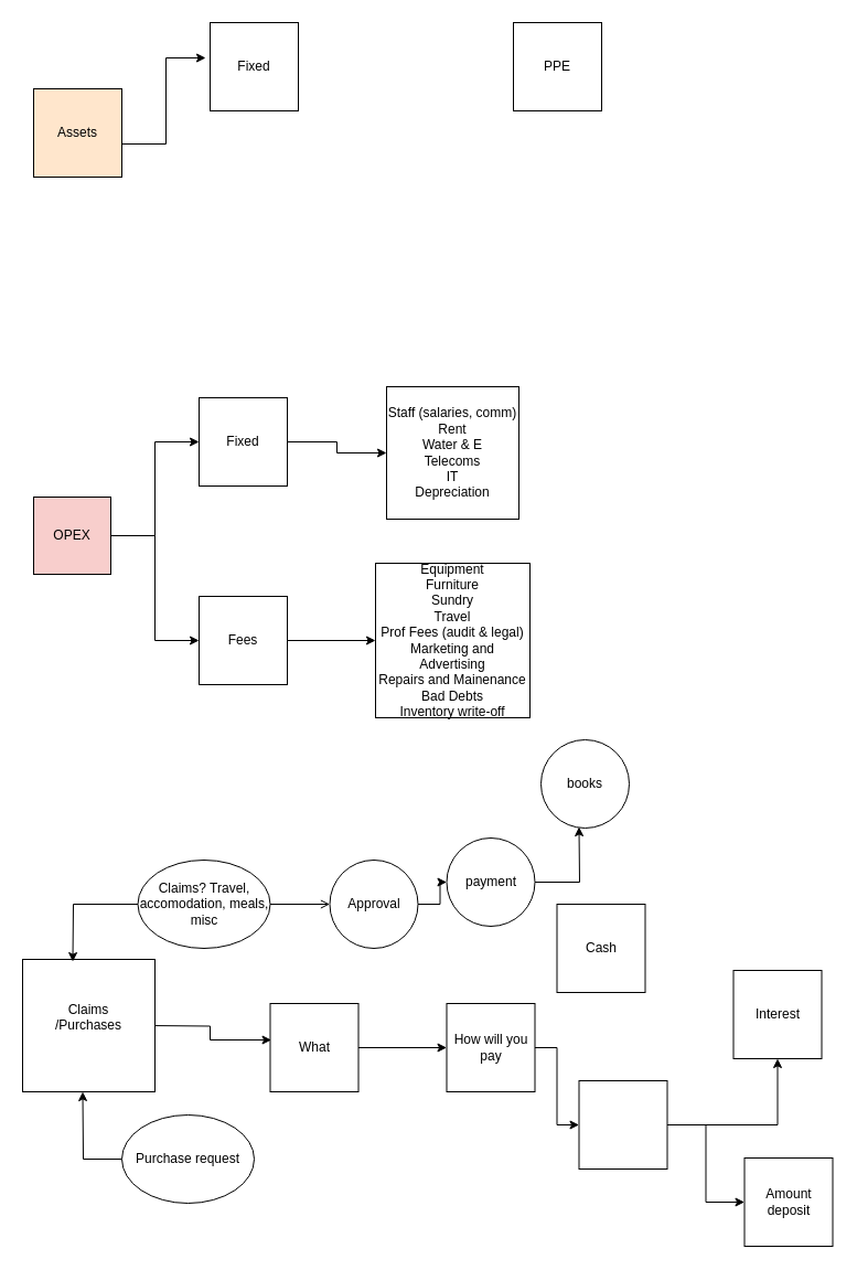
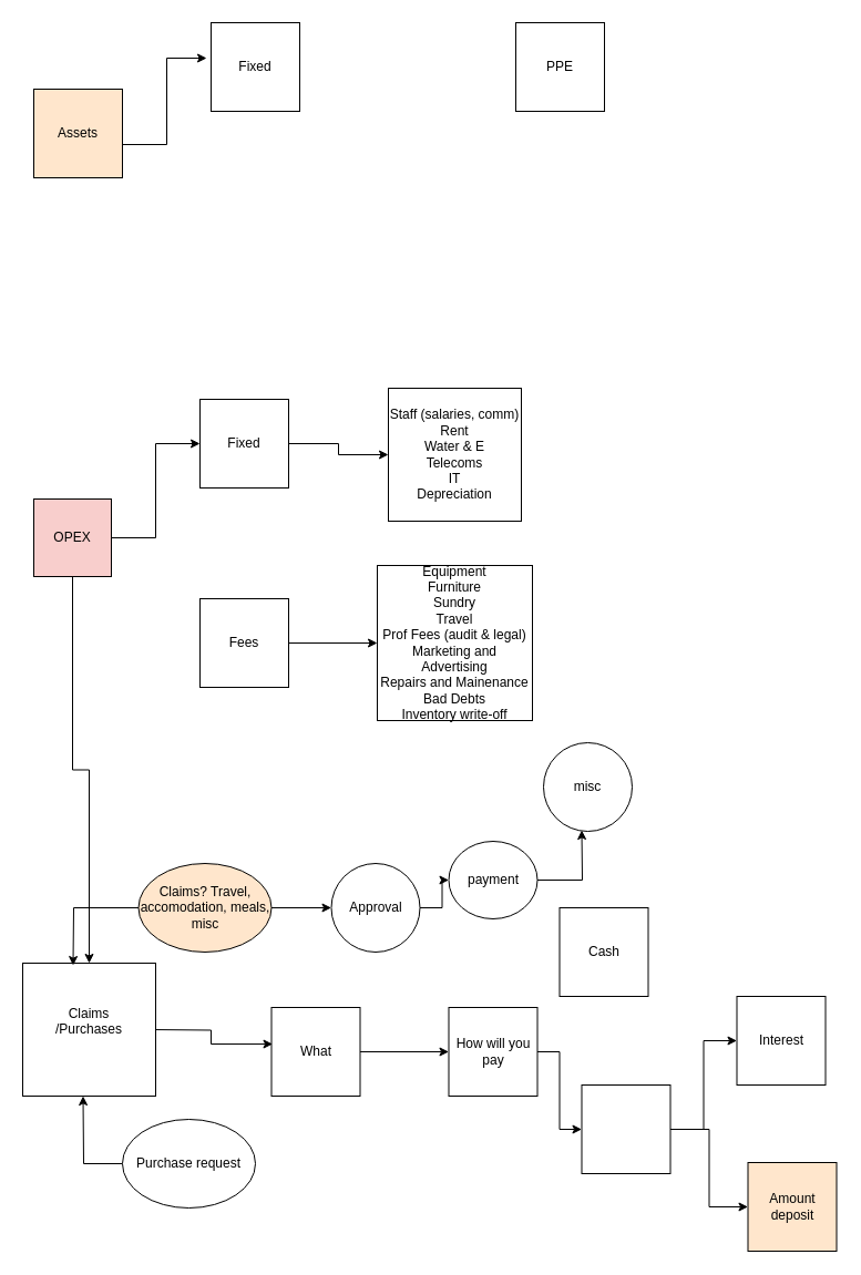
  <mxCell id="0" />
  <mxCell id="1" parent="0" />
  <mxCell id="2" style="edgeStyle=orthogonalEdgeStyle;rounded=0;orthogonalLoop=1;jettySize=auto;html=1;exitX=1;exitY=0.5;exitDx=0;exitDy=0;entryX=-0.05;entryY=0.4;entryDx=0;entryDy=0;entryPerimeter=0;" parent="1" source="3" target="4" edge="1"><mxGeometry relative="1" as="geometry"><Array as="points"><mxPoint x="110" y="130" /><mxPoint x="150" y="130" /><mxPoint x="150" y="52" /></Array></mxGeometry></mxCell>
  <mxCell id="3" value="Assets" style="whiteSpace=wrap;html=1;aspect=fixed;fillColor=#ffe6cc;" parent="1" vertex="1"><mxGeometry x="30" y="80" width="80" height="80" as="geometry" /></mxCell>
  <mxCell id="4" value="Fixed" style="whiteSpace=wrap;html=1;aspect=fixed;" parent="1" vertex="1"><mxGeometry x="190" y="20" width="80" height="80" as="geometry" /></mxCell>
  <mxCell id="5" value="PPE" style="whiteSpace=wrap;html=1;aspect=fixed;" parent="1" vertex="1"><mxGeometry x="465" y="20" width="80" height="80" as="geometry" /></mxCell>
  <mxCell id="6" style="edgeStyle=orthogonalEdgeStyle;rounded=0;orthogonalLoop=1;jettySize=auto;html=1;entryX=0;entryY=0.5;entryDx=0;entryDy=0;" parent="1" source="8" target="10" edge="1"><mxGeometry relative="1" as="geometry" /></mxCell>
- <mxCell id="7" style="edgeStyle=orthogonalEdgeStyle;rounded=0;orthogonalLoop=1;jettySize=auto;html=1;entryX=0;entryY=0.5;entryDx=0;entryDy=0;" parent="1" source="8" target="12" edge="1"><mxGeometry relative="1" as="geometry" /></mxCell>
+ <mxCell id="7" style="edgeStyle=orthogonalEdgeStyle;rounded=0;orthogonalLoop=1;jettySize=auto;html=1;" parent="1" source="8" target="16" edge="1"><mxGeometry relative="1" as="geometry" /></mxCell>
  <mxCell id="8" value="OPEX" style="whiteSpace=wrap;html=1;aspect=fixed;fillColor=#f8cecc;" parent="1" vertex="1"><mxGeometry x="30" y="450" width="70" height="70" as="geometry" /></mxCell>
  <mxCell id="9" style="edgeStyle=orthogonalEdgeStyle;rounded=0;orthogonalLoop=1;jettySize=auto;html=1;entryX=0;entryY=0.5;entryDx=0;entryDy=0;" parent="1" source="10" target="13" edge="1"><mxGeometry relative="1" as="geometry" /></mxCell>
  <mxCell id="10" value="Fixed" style="whiteSpace=wrap;html=1;aspect=fixed;" parent="1" vertex="1"><mxGeometry x="180" y="360" width="80" height="80" as="geometry" /></mxCell>
  <mxCell id="11" style="edgeStyle=orthogonalEdgeStyle;rounded=0;orthogonalLoop=1;jettySize=auto;html=1;entryX=0;entryY=0.5;entryDx=0;entryDy=0;" parent="1" source="12" target="14" edge="1"><mxGeometry relative="1" as="geometry" /></mxCell>
  <mxCell id="12" value="Fees" style="whiteSpace=wrap;html=1;aspect=fixed;" parent="1" vertex="1"><mxGeometry x="180" y="540" width="80" height="80" as="geometry" /></mxCell>
  <mxCell id="13" value="Staff (salaries, comm)&lt;br&gt;Rent&lt;br&gt;Water &amp;amp; E&lt;br&gt;Telecoms&lt;br&gt;IT&lt;br&gt;Depreciation" style="whiteSpace=wrap;html=1;aspect=fixed;" parent="1" vertex="1"><mxGeometry x="350" y="350" width="120" height="120" as="geometry" /></mxCell>
  <mxCell id="14" value="Equipment&lt;br&gt;Furniture&lt;br&gt;Sundry&lt;br&gt;Travel&lt;br&gt;Prof Fees (audit &amp;amp; legal)&lt;br&gt;Marketing and Advertising&lt;br&gt;Repairs and Mainenance&lt;br&gt;Bad Debts&lt;br&gt;Inventory write-off" style="whiteSpace=wrap;html=1;aspect=fixed;" parent="1" vertex="1"><mxGeometry x="340" y="510" width="140" height="140" as="geometry" /></mxCell>
  <mxCell id="15" style="edgeStyle=orthogonalEdgeStyle;rounded=0;orthogonalLoop=1;jettySize=auto;html=1;entryX=0.013;entryY=0.413;entryDx=0;entryDy=0;entryPerimeter=0;" edge="1" parent="1" target="18"><mxGeometry relative="1" as="geometry"><mxPoint x="134.5" y="929" as="sourcePoint" /></mxGeometry></mxCell>
  <mxCell id="16" value="Claims&lt;br&gt;/Purchases&lt;br&gt;&lt;br&gt;" style="whiteSpace=wrap;html=1;aspect=fixed;" vertex="1" parent="1"><mxGeometry x="20" y="869" width="120" height="120" as="geometry" /></mxCell>
  <mxCell id="17" value="" style="edgeStyle=orthogonalEdgeStyle;rounded=0;orthogonalLoop=1;jettySize=auto;html=1;" edge="1" parent="1" source="18" target="20"><mxGeometry relative="1" as="geometry" /></mxCell>
  <mxCell id="18" value="What" style="whiteSpace=wrap;html=1;aspect=fixed;" vertex="1" parent="1"><mxGeometry x="244.5" y="909" width="80" height="80" as="geometry" /></mxCell>
  <mxCell id="19" style="edgeStyle=orthogonalEdgeStyle;rounded=0;orthogonalLoop=1;jettySize=auto;html=1;entryX=0;entryY=0.5;entryDx=0;entryDy=0;" edge="1" parent="1" source="20" target="24"><mxGeometry relative="1" as="geometry" /></mxCell>
  <mxCell id="20" value="How will you pay" style="whiteSpace=wrap;html=1;aspect=fixed;" vertex="1" parent="1"><mxGeometry x="404.5" y="909" width="80" height="80" as="geometry" /></mxCell>
  <mxCell id="21" value="Cash" style="whiteSpace=wrap;html=1;aspect=fixed;" vertex="1" parent="1"><mxGeometry x="504.5" y="819" width="80" height="80" as="geometry" /></mxCell>
  <mxCell id="22" value="" style="edgeStyle=orthogonalEdgeStyle;rounded=0;orthogonalLoop=1;jettySize=auto;html=1;" edge="1" parent="1" source="24" target="26"><mxGeometry relative="1" as="geometry" /></mxCell>
  <mxCell id="23" value="" style="edgeStyle=orthogonalEdgeStyle;rounded=0;orthogonalLoop=1;jettySize=auto;html=1;" edge="1" parent="1" source="24" target="25"><mxGeometry relative="1" as="geometry" /></mxCell>
  <mxCell id="24" value="" style="whiteSpace=wrap;html=1;aspect=fixed;" vertex="1" parent="1"><mxGeometry x="524.5" y="979" width="80" height="80" as="geometry" /></mxCell>
- <mxCell id="25" value="Amount deposit" style="whiteSpace=wrap;html=1;aspect=fixed;" vertex="1" parent="1"><mxGeometry x="674.5" y="1049" width="80" height="80" as="geometry" /></mxCell>
- <mxCell id="26" value="Interest" style="whiteSpace=wrap;html=1;aspect=fixed;" vertex="1" parent="1"><mxGeometry x="664.5" y="879" width="80" height="80" as="geometry" /></mxCell>
+ <mxCell id="25" value="Amount deposit" style="whiteSpace=wrap;html=1;aspect=fixed;fillColor=#ffe6cc;" vertex="1" parent="1"><mxGeometry x="674.5" y="1049" width="80" height="80" as="geometry" /></mxCell>
+ <mxCell id="26" value="Interest" style="whiteSpace=wrap;html=1;aspect=fixed;" vertex="1" parent="1"><mxGeometry x="664.5" y="899" width="80" height="80" as="geometry" /></mxCell>
  <mxCell id="27" style="edgeStyle=orthogonalEdgeStyle;rounded=0;orthogonalLoop=1;jettySize=auto;html=1;entryX=0.425;entryY=0.017;entryDx=0;entryDy=0;entryPerimeter=0;" edge="1" parent="1" source="29"><mxGeometry relative="1" as="geometry"><mxPoint x="65.5" y="871.04" as="targetPoint" /></mxGeometry></mxCell>
- <mxCell id="28" value="" style="edgeStyle=orthogonalEdgeStyle;rounded=0;orthogonalLoop=1;jettySize=auto;html=1;endArrow=open;" edge="1" parent="1" source="29" target="31"><mxGeometry relative="1" as="geometry" /></mxCell>
- <mxCell id="29" value="Claims? Travel, accomodation, meals, misc" style="ellipse;whiteSpace=wrap;html=1;" vertex="1" parent="1"><mxGeometry x="124.5" y="779" width="120" height="80" as="geometry" /></mxCell>
+ <mxCell id="28" value="" style="edgeStyle=orthogonalEdgeStyle;rounded=0;orthogonalLoop=1;jettySize=auto;html=1;" edge="1" parent="1" source="29" target="31"><mxGeometry relative="1" as="geometry" /></mxCell>
+ <mxCell id="29" value="Claims? Travel, accomodation, meals, misc" style="ellipse;whiteSpace=wrap;html=1;fillColor=#ffe6cc;" vertex="1" parent="1"><mxGeometry x="124.5" y="779" width="120" height="80" as="geometry" /></mxCell>
  <mxCell id="30" value="" style="edgeStyle=orthogonalEdgeStyle;rounded=0;orthogonalLoop=1;jettySize=auto;html=1;" edge="1" parent="1" source="31" target="33"><mxGeometry relative="1" as="geometry" /></mxCell>
  <mxCell id="31" value="Approval" style="ellipse;whiteSpace=wrap;html=1;aspect=fixed;" vertex="1" parent="1"><mxGeometry x="298.5" y="779" width="80" height="80" as="geometry" /></mxCell>
  <mxCell id="32" style="edgeStyle=orthogonalEdgeStyle;rounded=0;orthogonalLoop=1;jettySize=auto;html=1;" edge="1" parent="1" source="33"><mxGeometry relative="1" as="geometry"><mxPoint x="524.5" y="749" as="targetPoint" /></mxGeometry></mxCell>
- <mxCell id="33" value="payment" style="ellipse;whiteSpace=wrap;html=1;aspect=fixed;" vertex="1" parent="1"><mxGeometry x="404.5" y="759" width="80" height="80" as="geometry" /></mxCell>
- <mxCell id="34" value="books" style="ellipse;whiteSpace=wrap;html=1;aspect=fixed;" vertex="1" parent="1"><mxGeometry x="490" y="670" width="80" height="80" as="geometry" /></mxCell>
+ <mxCell id="33" value="payment" style="ellipse;whiteSpace=wrap;html=1;aspect=fixed;" vertex="1" parent="1"><mxGeometry x="404.5" y="759" width="80" height="70" as="geometry" /></mxCell>
+ <mxCell id="34" value="misc" style="ellipse;whiteSpace=wrap;html=1;aspect=fixed;" vertex="1" parent="1"><mxGeometry x="490" y="670" width="80" height="80" as="geometry" /></mxCell>
  <mxCell id="35" value="" style="edgeStyle=orthogonalEdgeStyle;rounded=0;orthogonalLoop=1;jettySize=auto;html=1;" edge="1" parent="1" source="36"><mxGeometry relative="1" as="geometry"><mxPoint x="74.5" y="989" as="targetPoint" /></mxGeometry></mxCell>
  <mxCell id="36" value="Purchase request" style="ellipse;whiteSpace=wrap;html=1;" vertex="1" parent="1"><mxGeometry x="110" y="1010" width="120" height="80" as="geometry" /></mxCell>
